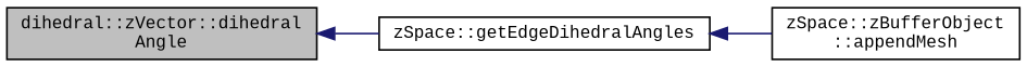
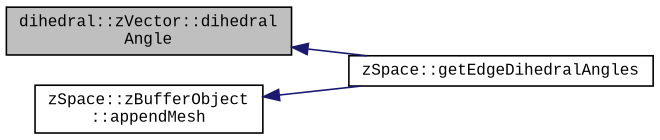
  digraph {
    fontname="Liberation Mono"
    rankdir=LR
    node [color=black fillcolor=white fontname="Liberation Mono" fontsize=10 shape=record style=filled]
    edge [color=midnightblue dir=back fontname="Liberation Mono" fontsize=10 labelfontname=Helvetica labelfontsize=10 style=solid]
    n1 [fillcolor=grey75 fontcolor=black height=0.2 label="dihedral::zVector::dihedral\lAngle" width=0.4]
    n2 [height=0.2 label="zSpace::getEdgeDihedralAngles" width=0.4]
    n3 [height=0.2 label="zSpace::zBufferObject\l::appendMesh" width=0.4]
    n1 -> n2
-   n2 -> n3
+   n3 -> n2
  }
